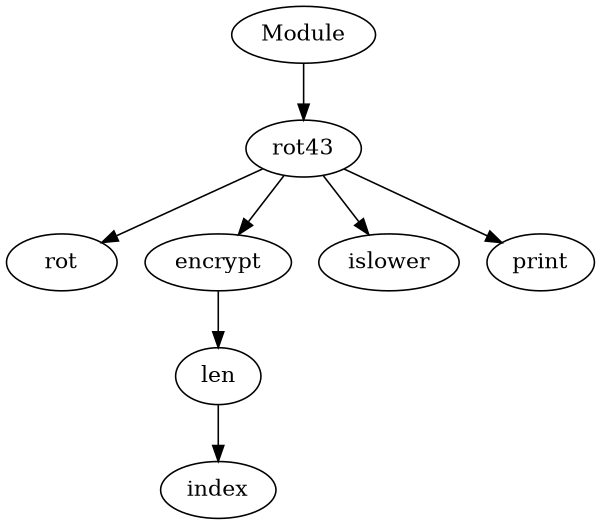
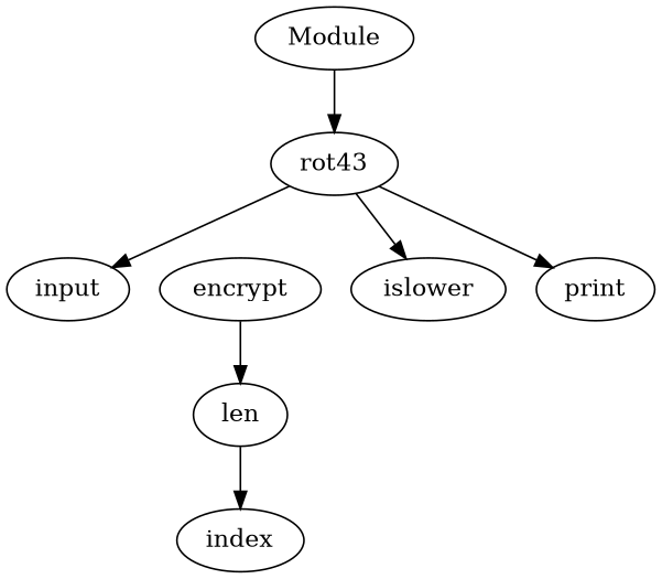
  strict digraph {
    n1 [label=rot43]
-   input [label=rot]
+   input
    encrypt
    islower
    print
    len
    index
    Module
    n1 -> input
-   n1 -> encrypt
    n1 -> islower
    n1 -> print
    encrypt -> len
    len -> index
    Module -> n1
  }
